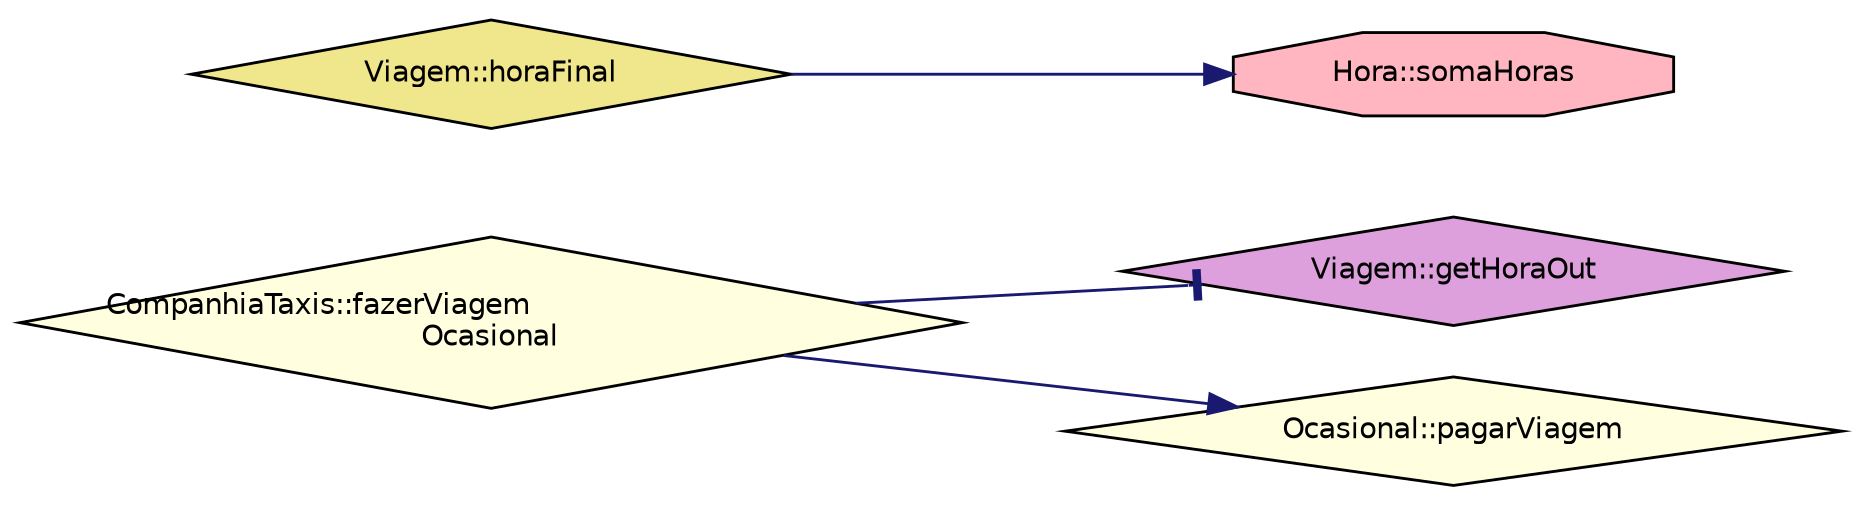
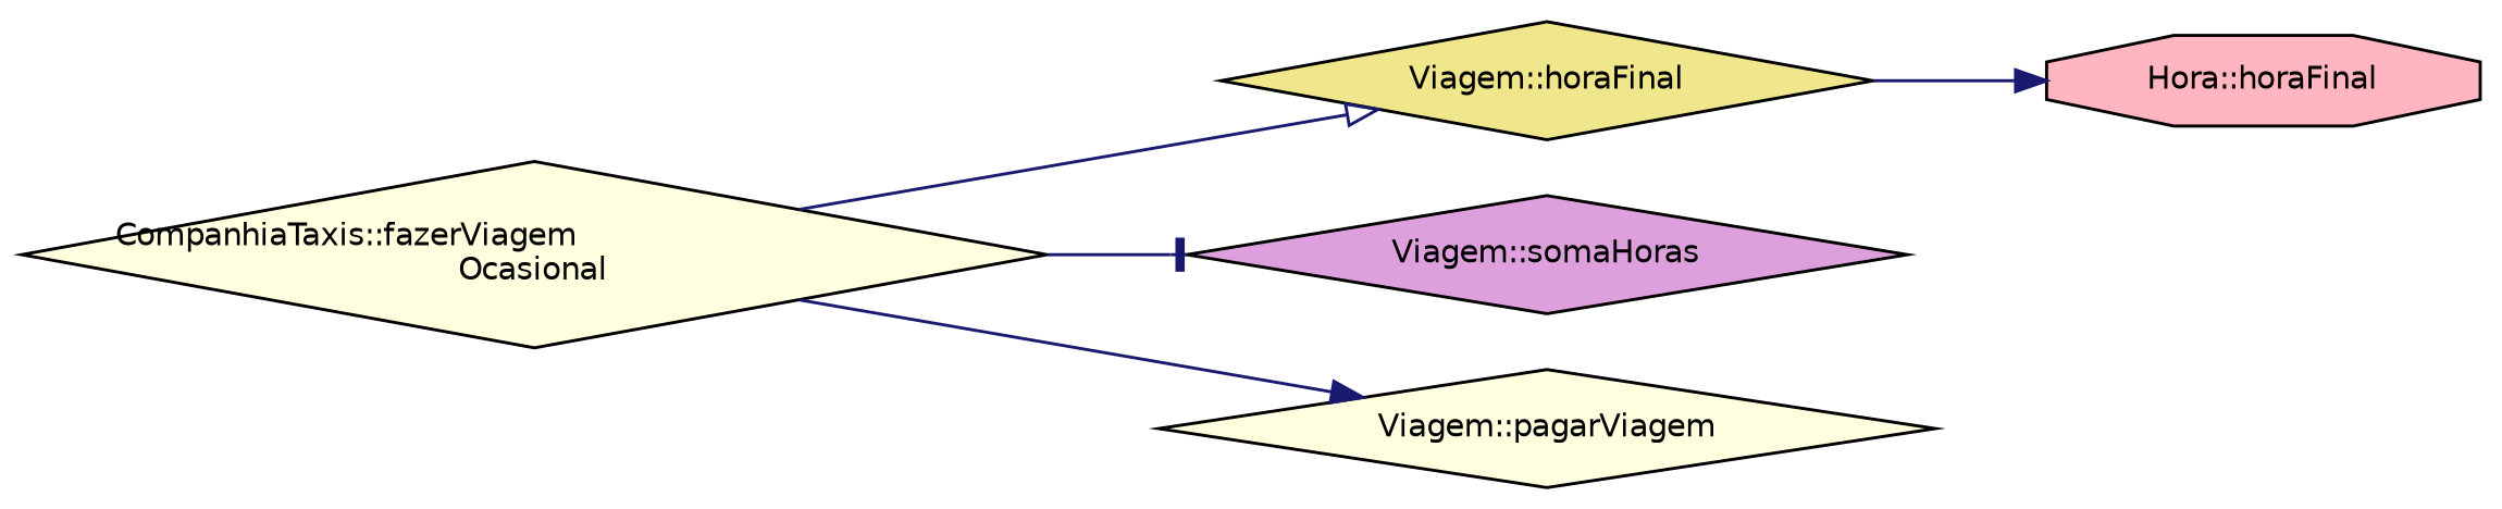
  digraph {
    rankdir=LR
    node [color=black fillcolor=lightyellow fontname=Helvetica fontsize=10 shape=diamond style=filled]
    edge [arrowhead=normal color=midnightblue fontname=Helvetica fontsize=10 labelfontname=Helvetica labelfontsize=10 style=solid]
    n1 [fontcolor=black height=0.2 label="CompanhiaTaxis::fazerViagem\lOcasional" width=0.4]
    n2 [fillcolor=khaki height=0.2 label="Viagem::horaFinal" width=0.4]
-   n3 [fillcolor=plum height=0.2 label="Viagem::getHoraOut" width=0.4]
-   n4 [height=0.2 label="Ocasional::pagarViagem" width=0.4]
-   n5 [fillcolor=lightpink height=0.2 label="Hora::somaHoras" shape=octagon width=0.4]
+   n3 [fillcolor=plum height=0.2 label="Viagem::somaHoras" width=0.4]
+   n4 [height=0.2 label="Viagem::pagarViagem" width=0.4]
+   n5 [fillcolor=lightpink height=0.2 label="Hora::horaFinal" shape=octagon width=0.4]
+   n1 -> n2 [arrowhead=onormal]
    n1 -> n3 [arrowhead=tee]
    n1 -> n4
    n2 -> n5
  }
